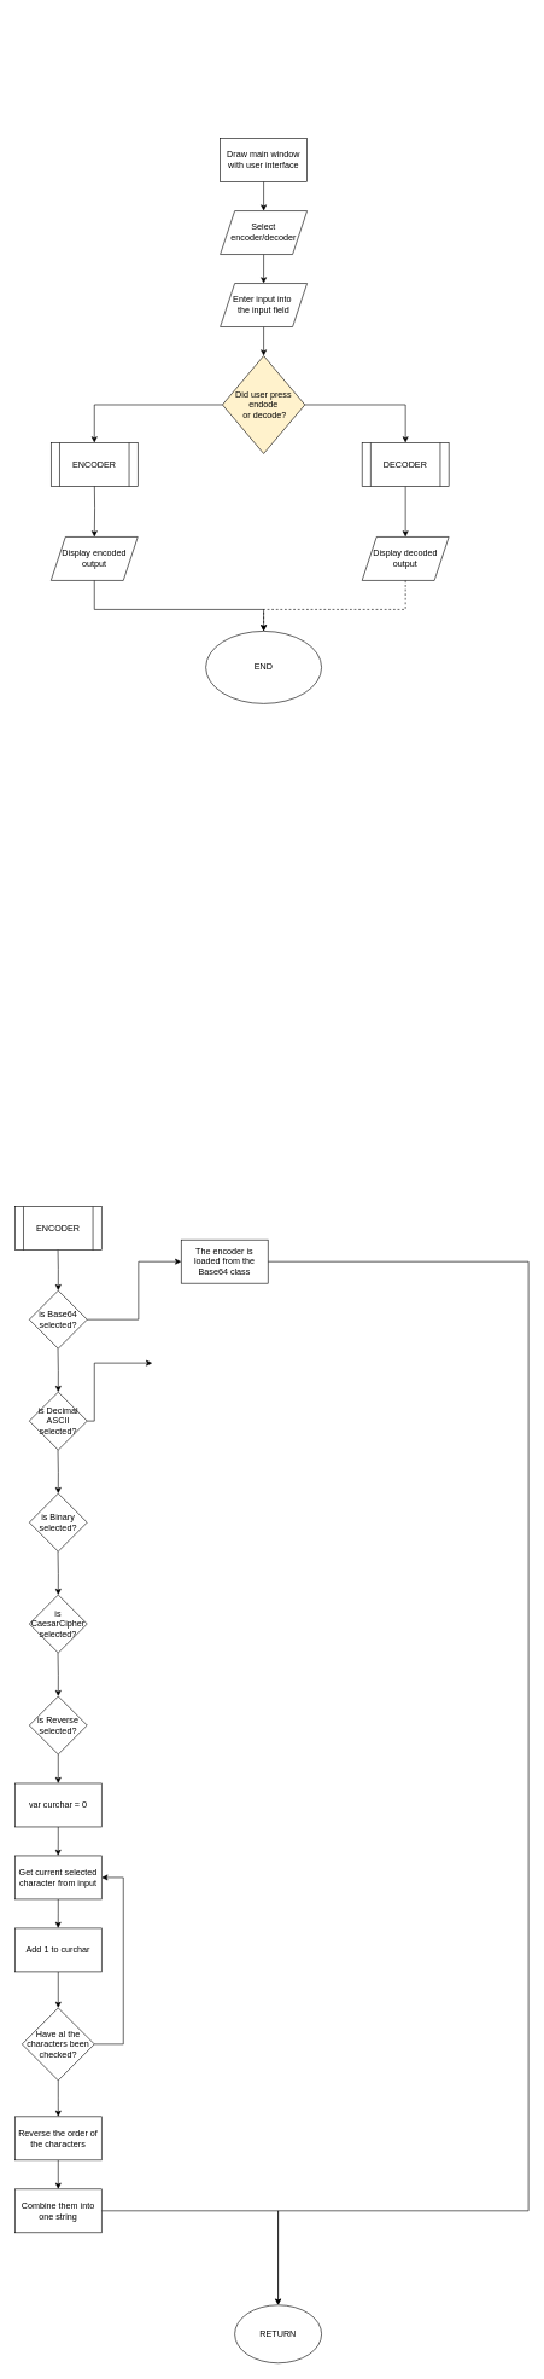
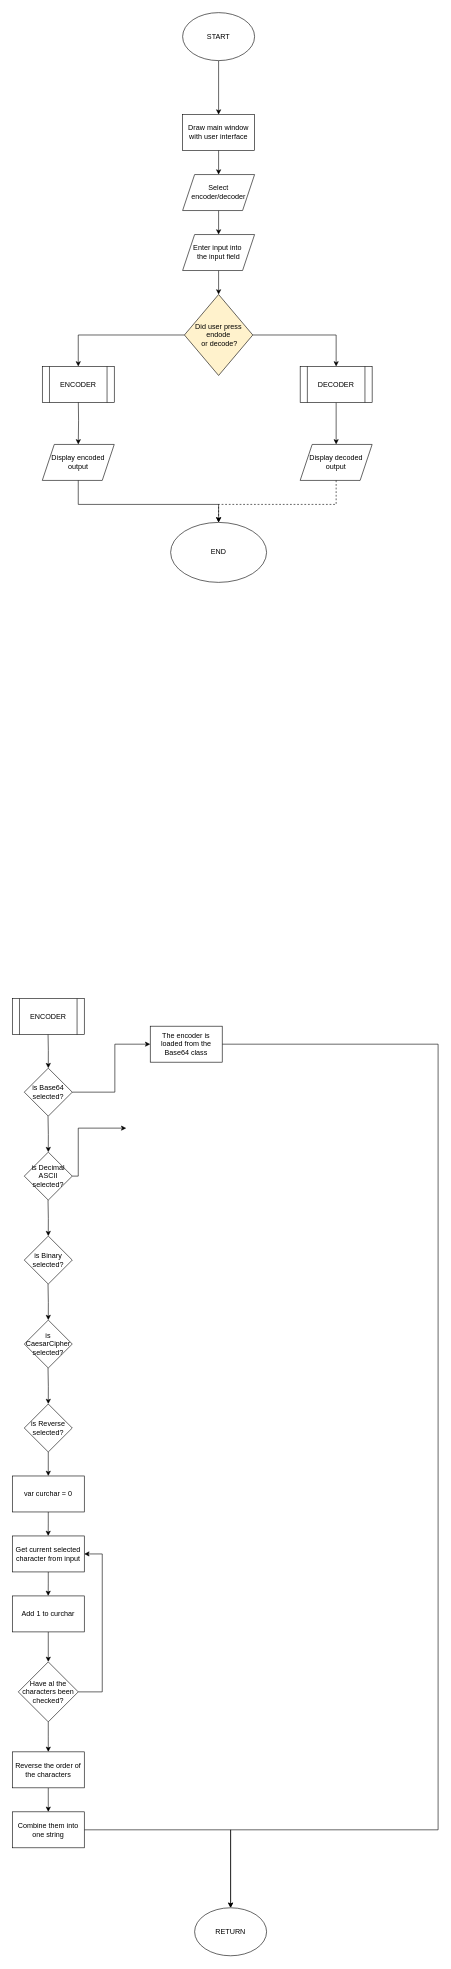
  <mxCell id="0" />
  <mxCell id="1" parent="0" />
+ <mxCell id="2" value="" style="edgeStyle=orthogonalEdgeStyle;rounded=0;orthogonalLoop=1;jettySize=auto;html=1;" parent="1" source="3" target="4" edge="1"><mxGeometry relative="1" as="geometry" /></mxCell>
+ <mxCell id="3" value="START" style="ellipse;whiteSpace=wrap;html=1;rounded=0;" parent="1" vertex="1"><mxGeometry x="304" y="20" width="120" height="80" as="geometry" /></mxCell>
  <mxCell id="4" value="Draw main window with user interface" style="whiteSpace=wrap;html=1;rounded=0;" parent="1" vertex="1"><mxGeometry x="304" y="190" width="120" height="60" as="geometry" /></mxCell>
  <mxCell id="5" style="edgeStyle=orthogonalEdgeStyle;rounded=0;orthogonalLoop=1;jettySize=auto;html=1;entryX=0.5;entryY=0;entryDx=0;entryDy=0;" parent="1" source="6" target="11" edge="1"><mxGeometry relative="1" as="geometry" /></mxCell>
  <mxCell id="6" value="&lt;div&gt;Enter input into&amp;nbsp;&lt;/div&gt;&lt;div&gt;the input field&lt;/div&gt;" style="shape=parallelogram;perimeter=parallelogramPerimeter;whiteSpace=wrap;html=1;fixedSize=1;rounded=0;" parent="1" vertex="1"><mxGeometry x="304" y="390" width="120" height="60" as="geometry" /></mxCell>
  <mxCell id="7" value="" style="edgeStyle=orthogonalEdgeStyle;rounded=0;orthogonalLoop=1;jettySize=auto;html=1;exitX=0.5;exitY=1;exitDx=0;exitDy=0;" parent="1" source="4" target="9" edge="1"><mxGeometry relative="1" as="geometry"><mxPoint x="364.167" y="300" as="targetPoint" /><mxPoint x="364" y="250" as="sourcePoint" /></mxGeometry></mxCell>
  <mxCell id="8" value="" style="edgeStyle=orthogonalEdgeStyle;rounded=0;orthogonalLoop=1;jettySize=auto;html=1;" parent="1" source="9" target="6" edge="1"><mxGeometry relative="1" as="geometry" /></mxCell>
  <mxCell id="9" value="&lt;div&gt;Select encoder/decoder&lt;/div&gt;" style="shape=parallelogram;perimeter=parallelogramPerimeter;whiteSpace=wrap;html=1;fixedSize=1;rounded=0;" parent="1" vertex="1"><mxGeometry x="304" y="290" width="120" height="60" as="geometry" /></mxCell>
  <mxCell id="10" style="edgeStyle=orthogonalEdgeStyle;rounded=0;orthogonalLoop=1;jettySize=auto;html=1;exitX=0;exitY=0.5;exitDx=0;exitDy=0;entryX=0.5;entryY=0;entryDx=0;entryDy=0;" parent="1" source="11" target="33" edge="1"><mxGeometry relative="1" as="geometry"><mxPoint x="130" y="600" as="targetPoint" /></mxGeometry></mxCell>
  <mxCell id="11" value="&lt;div&gt;Did user press endode&lt;/div&gt;&lt;div&gt;&amp;nbsp;or decode?&lt;/div&gt;" style="rhombus;whiteSpace=wrap;html=1;rounded=0;fillColor=#fff2cc;" parent="1" vertex="1"><mxGeometry x="307" y="490" width="114" height="135" as="geometry" /></mxCell>
  <mxCell id="12" value="" style="edgeStyle=orthogonalEdgeStyle;rounded=0;orthogonalLoop=1;jettySize=auto;html=1;" parent="1" target="13" edge="1"><mxGeometry relative="1" as="geometry"><mxPoint x="130" y="660" as="sourcePoint" /></mxGeometry></mxCell>
  <mxCell id="13" value="Display encoded output" style="shape=parallelogram;perimeter=parallelogramPerimeter;whiteSpace=wrap;html=1;fixedSize=1;rounded=0;" parent="1" vertex="1"><mxGeometry x="70" y="740" width="120" height="60" as="geometry" /></mxCell>
  <mxCell id="14" value="" style="edgeStyle=orthogonalEdgeStyle;rounded=0;orthogonalLoop=1;jettySize=auto;html=1;" parent="1" source="52" target="15" edge="1"><mxGeometry relative="1" as="geometry"><mxPoint x="560" y="660" as="sourcePoint" /></mxGeometry></mxCell>
  <mxCell id="15" value="Display decoded output" style="shape=parallelogram;perimeter=parallelogramPerimeter;whiteSpace=wrap;html=1;fixedSize=1;rounded=0;" parent="1" vertex="1"><mxGeometry x="500" y="740" width="120" height="60" as="geometry" /></mxCell>
  <mxCell id="16" value="END" style="ellipse;whiteSpace=wrap;html=1;hachureGap=4;rounded=0;" parent="1" vertex="1"><mxGeometry x="284" y="870" width="160" height="100" as="geometry" /></mxCell>
  <mxCell id="17" value="" style="edgeStyle=orthogonalEdgeStyle;rounded=0;orthogonalLoop=1;jettySize=auto;html=1;entryX=0.5;entryY=0;entryDx=0;entryDy=0;" parent="1" target="16" edge="1"><mxGeometry relative="1" as="geometry"><mxPoint x="130" y="800" as="sourcePoint" /><mxPoint x="120" y="1020" as="targetPoint" /><Array as="points"><mxPoint x="130" y="840" /><mxPoint x="364" y="840" /></Array></mxGeometry></mxCell>
  <mxCell id="18" value="" style="edgeStyle=orthogonalEdgeStyle;rounded=0;orthogonalLoop=1;jettySize=auto;html=1;entryX=0.5;entryY=0;entryDx=0;entryDy=0;exitX=0.5;exitY=1;exitDx=0;exitDy=0;dashed=1;" parent="1" source="15" target="16" edge="1"><mxGeometry relative="1" as="geometry"><mxPoint x="520" y="820" as="sourcePoint" /><mxPoint x="754" y="890" as="targetPoint" /><Array as="points"><mxPoint x="560" y="840" /><mxPoint x="364" y="840" /></Array></mxGeometry></mxCell>
  <mxCell id="19" style="edgeStyle=orthogonalEdgeStyle;rounded=0;orthogonalLoop=1;jettySize=auto;html=1;exitX=0.5;exitY=1;exitDx=0;exitDy=0;" edge="1" parent="1"><mxGeometry relative="1" as="geometry"><mxPoint x="80" y="1780" as="targetPoint" /><mxPoint x="79.58" y="1720" as="sourcePoint" /></mxGeometry></mxCell>
  <mxCell id="20" style="edgeStyle=orthogonalEdgeStyle;rounded=0;orthogonalLoop=1;jettySize=auto;html=1;exitX=1;exitY=0.5;exitDx=0;exitDy=0;" edge="1" parent="1" source="21"><mxGeometry relative="1" as="geometry"><mxPoint x="250" y="1740" as="targetPoint" /><Array as="points"><mxPoint x="191" y="1820" /><mxPoint x="191" y="1740" /></Array></mxGeometry></mxCell>
  <mxCell id="21" value="is Base64 selected?" style="rhombus;whiteSpace=wrap;html=1;" vertex="1" parent="1"><mxGeometry x="40" y="1780" width="80" height="80" as="geometry" /></mxCell>
  <mxCell id="22" style="edgeStyle=orthogonalEdgeStyle;rounded=0;orthogonalLoop=1;jettySize=auto;html=1;exitX=0.5;exitY=1;exitDx=0;exitDy=0;" edge="1" parent="1"><mxGeometry relative="1" as="geometry"><mxPoint x="80" y="1920" as="targetPoint" /><mxPoint x="79.58" y="1860" as="sourcePoint" /></mxGeometry></mxCell>
  <mxCell id="23" style="edgeStyle=orthogonalEdgeStyle;rounded=0;orthogonalLoop=1;jettySize=auto;html=1;exitX=1;exitY=0.5;exitDx=0;exitDy=0;" edge="1" parent="1" source="24"><mxGeometry relative="1" as="geometry"><mxPoint x="210" y="1880" as="targetPoint" /><Array as="points"><mxPoint x="130" y="1960" /><mxPoint x="130" y="1880" /></Array></mxGeometry></mxCell>
  <mxCell id="24" value="is Decimal ASCII selected?" style="rhombus;whiteSpace=wrap;html=1;" vertex="1" parent="1"><mxGeometry x="40" y="1920" width="80" height="80" as="geometry" /></mxCell>
  <mxCell id="25" style="edgeStyle=orthogonalEdgeStyle;rounded=0;orthogonalLoop=1;jettySize=auto;html=1;exitX=0.5;exitY=1;exitDx=0;exitDy=0;" edge="1" parent="1"><mxGeometry relative="1" as="geometry"><mxPoint x="80" y="2060" as="targetPoint" /><mxPoint x="79.58" y="2000" as="sourcePoint" /></mxGeometry></mxCell>
  <mxCell id="26" value="is Binary selected?" style="rhombus;whiteSpace=wrap;html=1;" vertex="1" parent="1"><mxGeometry x="40" y="2060" width="80" height="80" as="geometry" /></mxCell>
  <mxCell id="27" style="edgeStyle=orthogonalEdgeStyle;rounded=0;orthogonalLoop=1;jettySize=auto;html=1;exitX=0.5;exitY=1;exitDx=0;exitDy=0;" edge="1" parent="1"><mxGeometry relative="1" as="geometry"><mxPoint x="80" y="2200" as="targetPoint" /><mxPoint x="79.58" y="2140" as="sourcePoint" /></mxGeometry></mxCell>
  <mxCell id="28" value="is&lt;div&gt;CaesarCipher&lt;/div&gt; selected?" style="rhombus;whiteSpace=wrap;html=1;" vertex="1" parent="1"><mxGeometry x="40" y="2200" width="80" height="80" as="geometry" /></mxCell>
  <mxCell id="29" style="edgeStyle=orthogonalEdgeStyle;rounded=0;orthogonalLoop=1;jettySize=auto;html=1;exitX=0.5;exitY=1;exitDx=0;exitDy=0;" edge="1" parent="1"><mxGeometry relative="1" as="geometry"><mxPoint x="80" y="2340" as="targetPoint" /><mxPoint x="79.58" y="2280" as="sourcePoint" /></mxGeometry></mxCell>
  <mxCell id="30" style="edgeStyle=orthogonalEdgeStyle;rounded=0;orthogonalLoop=1;jettySize=auto;html=1;exitX=0.5;exitY=1;exitDx=0;exitDy=0;" edge="1" parent="1" source="31"><mxGeometry relative="1" as="geometry"><mxPoint x="80" y="2460" as="targetPoint" /></mxGeometry></mxCell>
  <mxCell id="31" value="is Reverse selected?" style="rhombus;whiteSpace=wrap;html=1;" vertex="1" parent="1"><mxGeometry x="40" y="2340" width="80" height="80" as="geometry" /></mxCell>
  <mxCell id="32" value="ENCODER" style="shape=process;whiteSpace=wrap;html=1;backgroundOutline=1;" vertex="1" parent="1"><mxGeometry x="20" y="1664" width="120" height="60" as="geometry" /></mxCell>
  <mxCell id="33" value="ENCODER" style="shape=process;whiteSpace=wrap;html=1;backgroundOutline=1;" vertex="1" parent="1"><mxGeometry x="70" y="610" width="120" height="60" as="geometry" /></mxCell>
  <mxCell id="34" style="edgeStyle=orthogonalEdgeStyle;rounded=0;orthogonalLoop=1;jettySize=auto;html=1;exitX=1;exitY=0.5;exitDx=0;exitDy=0;entryX=0.5;entryY=0;entryDx=0;entryDy=0;" edge="1" parent="1" source="35" target="49"><mxGeometry relative="1" as="geometry"><Array as="points"><mxPoint x="730" y="1740" /><mxPoint x="730" y="3050" /><mxPoint x="384" y="3050" /></Array></mxGeometry></mxCell>
  <mxCell id="35" value="The encoder is loaded from the Base64 class" style="rounded=0;whiteSpace=wrap;html=1;" vertex="1" parent="1"><mxGeometry x="250" y="1710" width="120" height="60" as="geometry" /></mxCell>
  <mxCell id="36" style="edgeStyle=orthogonalEdgeStyle;rounded=0;orthogonalLoop=1;jettySize=auto;html=1;exitX=0.5;exitY=1;exitDx=0;exitDy=0;" edge="1" parent="1" source="37"><mxGeometry relative="1" as="geometry"><mxPoint x="79.833" y="2560" as="targetPoint" /></mxGeometry></mxCell>
  <mxCell id="37" value="var curchar = 0" style="rounded=0;whiteSpace=wrap;html=1;" vertex="1" parent="1"><mxGeometry x="20" y="2460" width="120" height="60" as="geometry" /></mxCell>
  <mxCell id="38" style="edgeStyle=orthogonalEdgeStyle;rounded=0;orthogonalLoop=1;jettySize=auto;html=1;exitX=0.5;exitY=1;exitDx=0;exitDy=0;" edge="1" parent="1" source="39"><mxGeometry relative="1" as="geometry"><mxPoint x="79.833" y="2660" as="targetPoint" /></mxGeometry></mxCell>
  <mxCell id="39" value="Get current selected character from input" style="rounded=0;whiteSpace=wrap;html=1;" vertex="1" parent="1"><mxGeometry x="20" y="2560" width="120" height="60" as="geometry" /></mxCell>
  <mxCell id="40" style="edgeStyle=orthogonalEdgeStyle;rounded=0;orthogonalLoop=1;jettySize=auto;html=1;exitX=1;exitY=0.5;exitDx=0;exitDy=0;entryX=1;entryY=0.5;entryDx=0;entryDy=0;" edge="1" parent="1" source="42" target="39"><mxGeometry relative="1" as="geometry"><Array as="points"><mxPoint x="170" y="2820" /><mxPoint x="170" y="2590" /></Array></mxGeometry></mxCell>
  <mxCell id="41" value="" style="edgeStyle=orthogonalEdgeStyle;rounded=0;orthogonalLoop=1;jettySize=auto;html=1;" edge="1" parent="1" source="42"><mxGeometry relative="1" as="geometry"><mxPoint x="80" y="2920" as="targetPoint" /></mxGeometry></mxCell>
  <mxCell id="42" value="Have al the characters been checked?" style="rhombus;whiteSpace=wrap;html=1;" vertex="1" parent="1"><mxGeometry x="30" y="2770" width="100" height="100" as="geometry" /></mxCell>
  <mxCell id="43" style="edgeStyle=orthogonalEdgeStyle;rounded=0;orthogonalLoop=1;jettySize=auto;html=1;exitX=0.5;exitY=1;exitDx=0;exitDy=0;entryX=0.5;entryY=0;entryDx=0;entryDy=0;" edge="1" parent="1" source="44" target="42"><mxGeometry relative="1" as="geometry" /></mxCell>
  <mxCell id="44" value="Add 1 to curchar" style="rounded=0;whiteSpace=wrap;html=1;" vertex="1" parent="1"><mxGeometry x="20" y="2660" width="120" height="60" as="geometry" /></mxCell>
  <mxCell id="45" value="" style="edgeStyle=orthogonalEdgeStyle;rounded=0;orthogonalLoop=1;jettySize=auto;html=1;" edge="1" parent="1" source="46" target="48"><mxGeometry relative="1" as="geometry" /></mxCell>
  <mxCell id="46" value="Reverse the order of the characters" style="rounded=0;whiteSpace=wrap;html=1;" vertex="1" parent="1"><mxGeometry x="20" y="2920" width="120" height="60" as="geometry" /></mxCell>
  <mxCell id="47" value="" style="edgeStyle=orthogonalEdgeStyle;rounded=0;orthogonalLoop=1;jettySize=auto;html=1;" edge="1" parent="1" source="48" target="49"><mxGeometry relative="1" as="geometry" /></mxCell>
  <mxCell id="48" value="Combine them into one string" style="whiteSpace=wrap;html=1;rounded=0;" vertex="1" parent="1"><mxGeometry x="20" y="3020" width="120" height="60" as="geometry" /></mxCell>
  <mxCell id="49" value="RETURN" style="ellipse;whiteSpace=wrap;html=1;" vertex="1" parent="1"><mxGeometry x="324" y="3180" width="120" height="80" as="geometry" /></mxCell>
  <mxCell id="50" value="" style="edgeStyle=orthogonalEdgeStyle;rounded=0;orthogonalLoop=1;jettySize=auto;html=1;exitX=1;exitY=0.5;exitDx=0;exitDy=0;entryX=0.5;entryY=0;entryDx=0;entryDy=0;" edge="1" parent="1" source="11" target="52"><mxGeometry relative="1" as="geometry"><mxPoint x="421" y="558" as="sourcePoint" /><mxPoint x="560" y="600" as="targetPoint" /></mxGeometry></mxCell>
  <mxCell id="51" value="" style="edgeStyle=orthogonalEdgeStyle;rounded=0;orthogonalLoop=1;jettySize=auto;html=1;" edge="1" parent="1" target="52"><mxGeometry relative="1" as="geometry"><mxPoint x="560" y="660" as="sourcePoint" /><mxPoint x="560" y="740" as="targetPoint" /></mxGeometry></mxCell>
  <mxCell id="52" value="DECODER" style="shape=process;whiteSpace=wrap;html=1;backgroundOutline=1;" vertex="1" parent="1"><mxGeometry x="500" y="610" width="120" height="60" as="geometry" /></mxCell>
